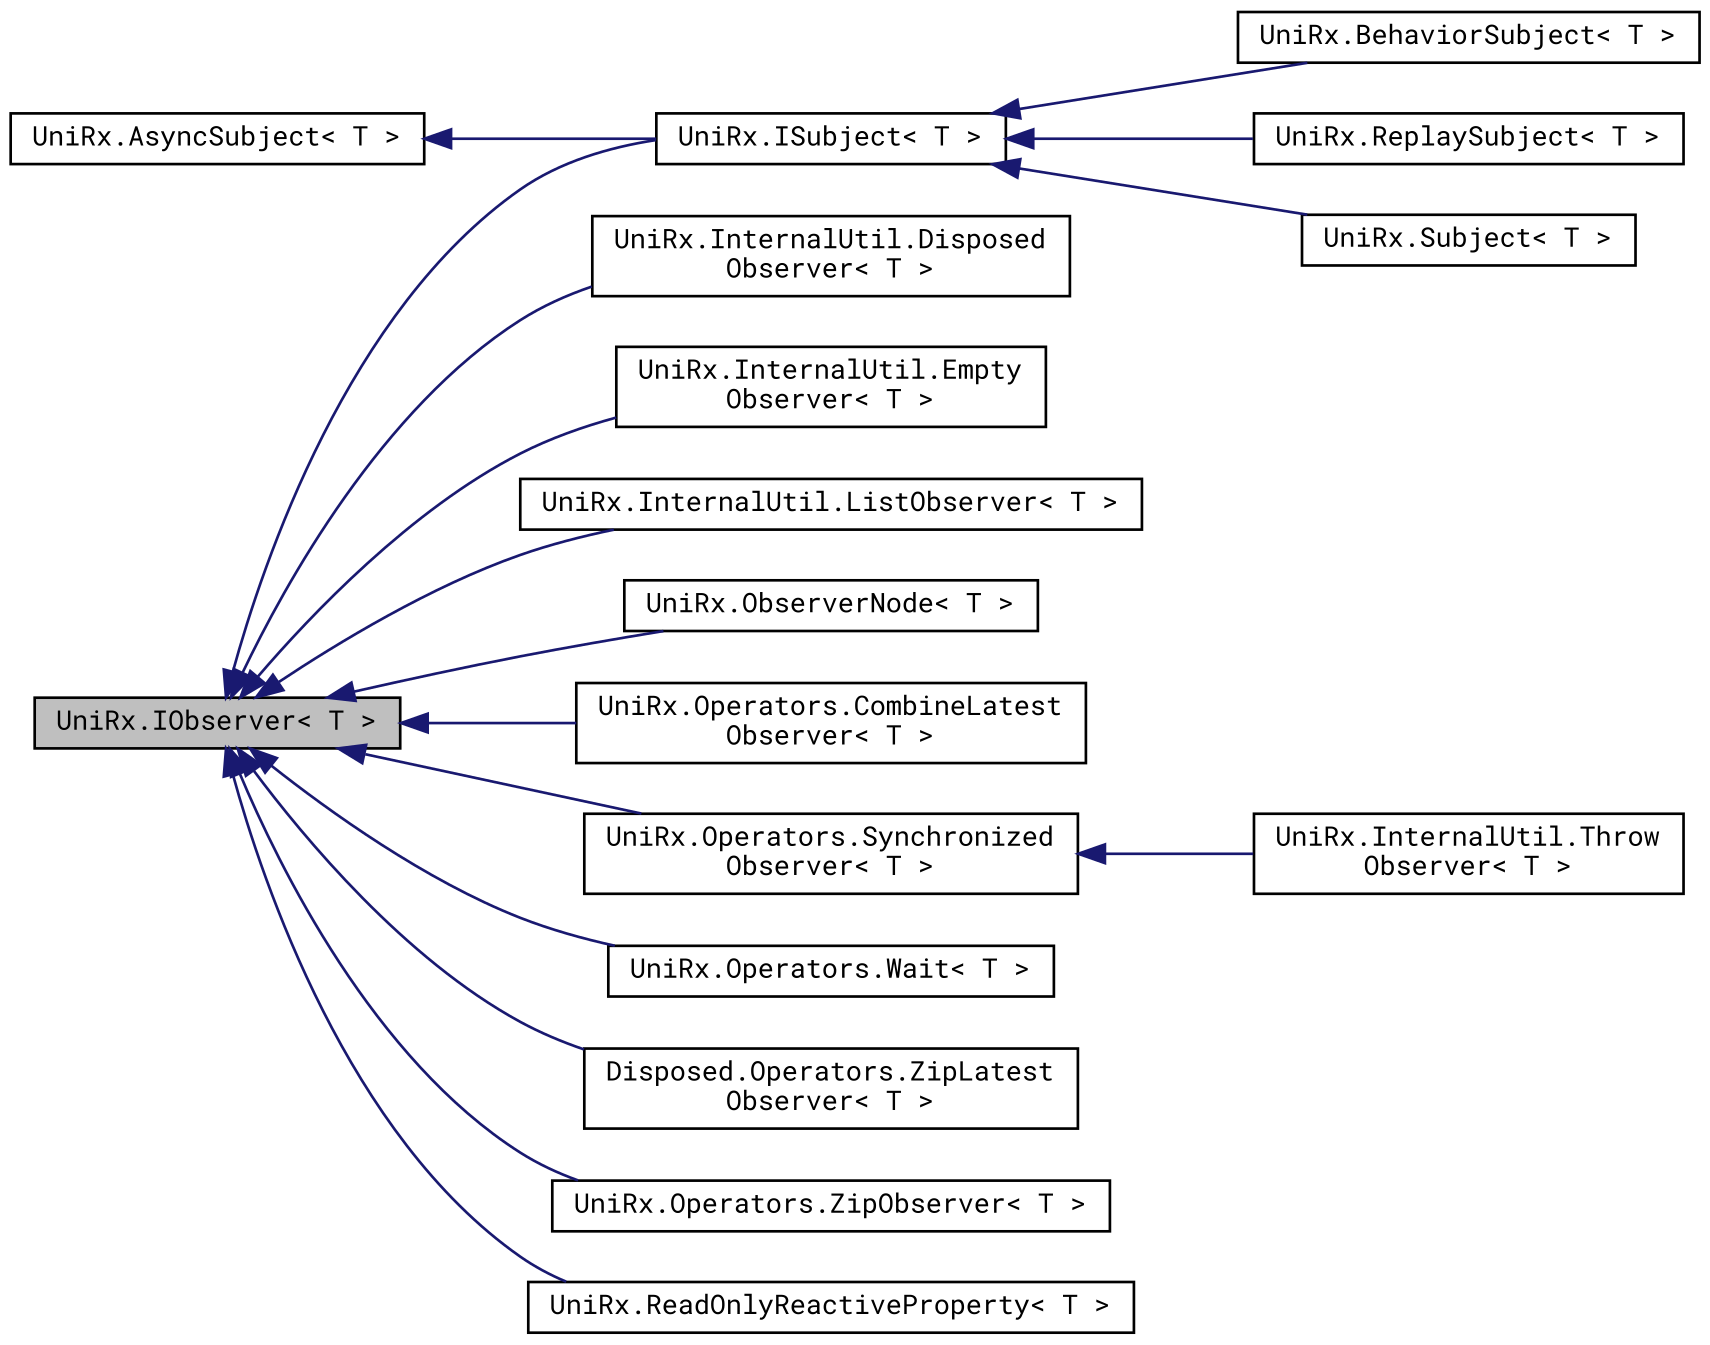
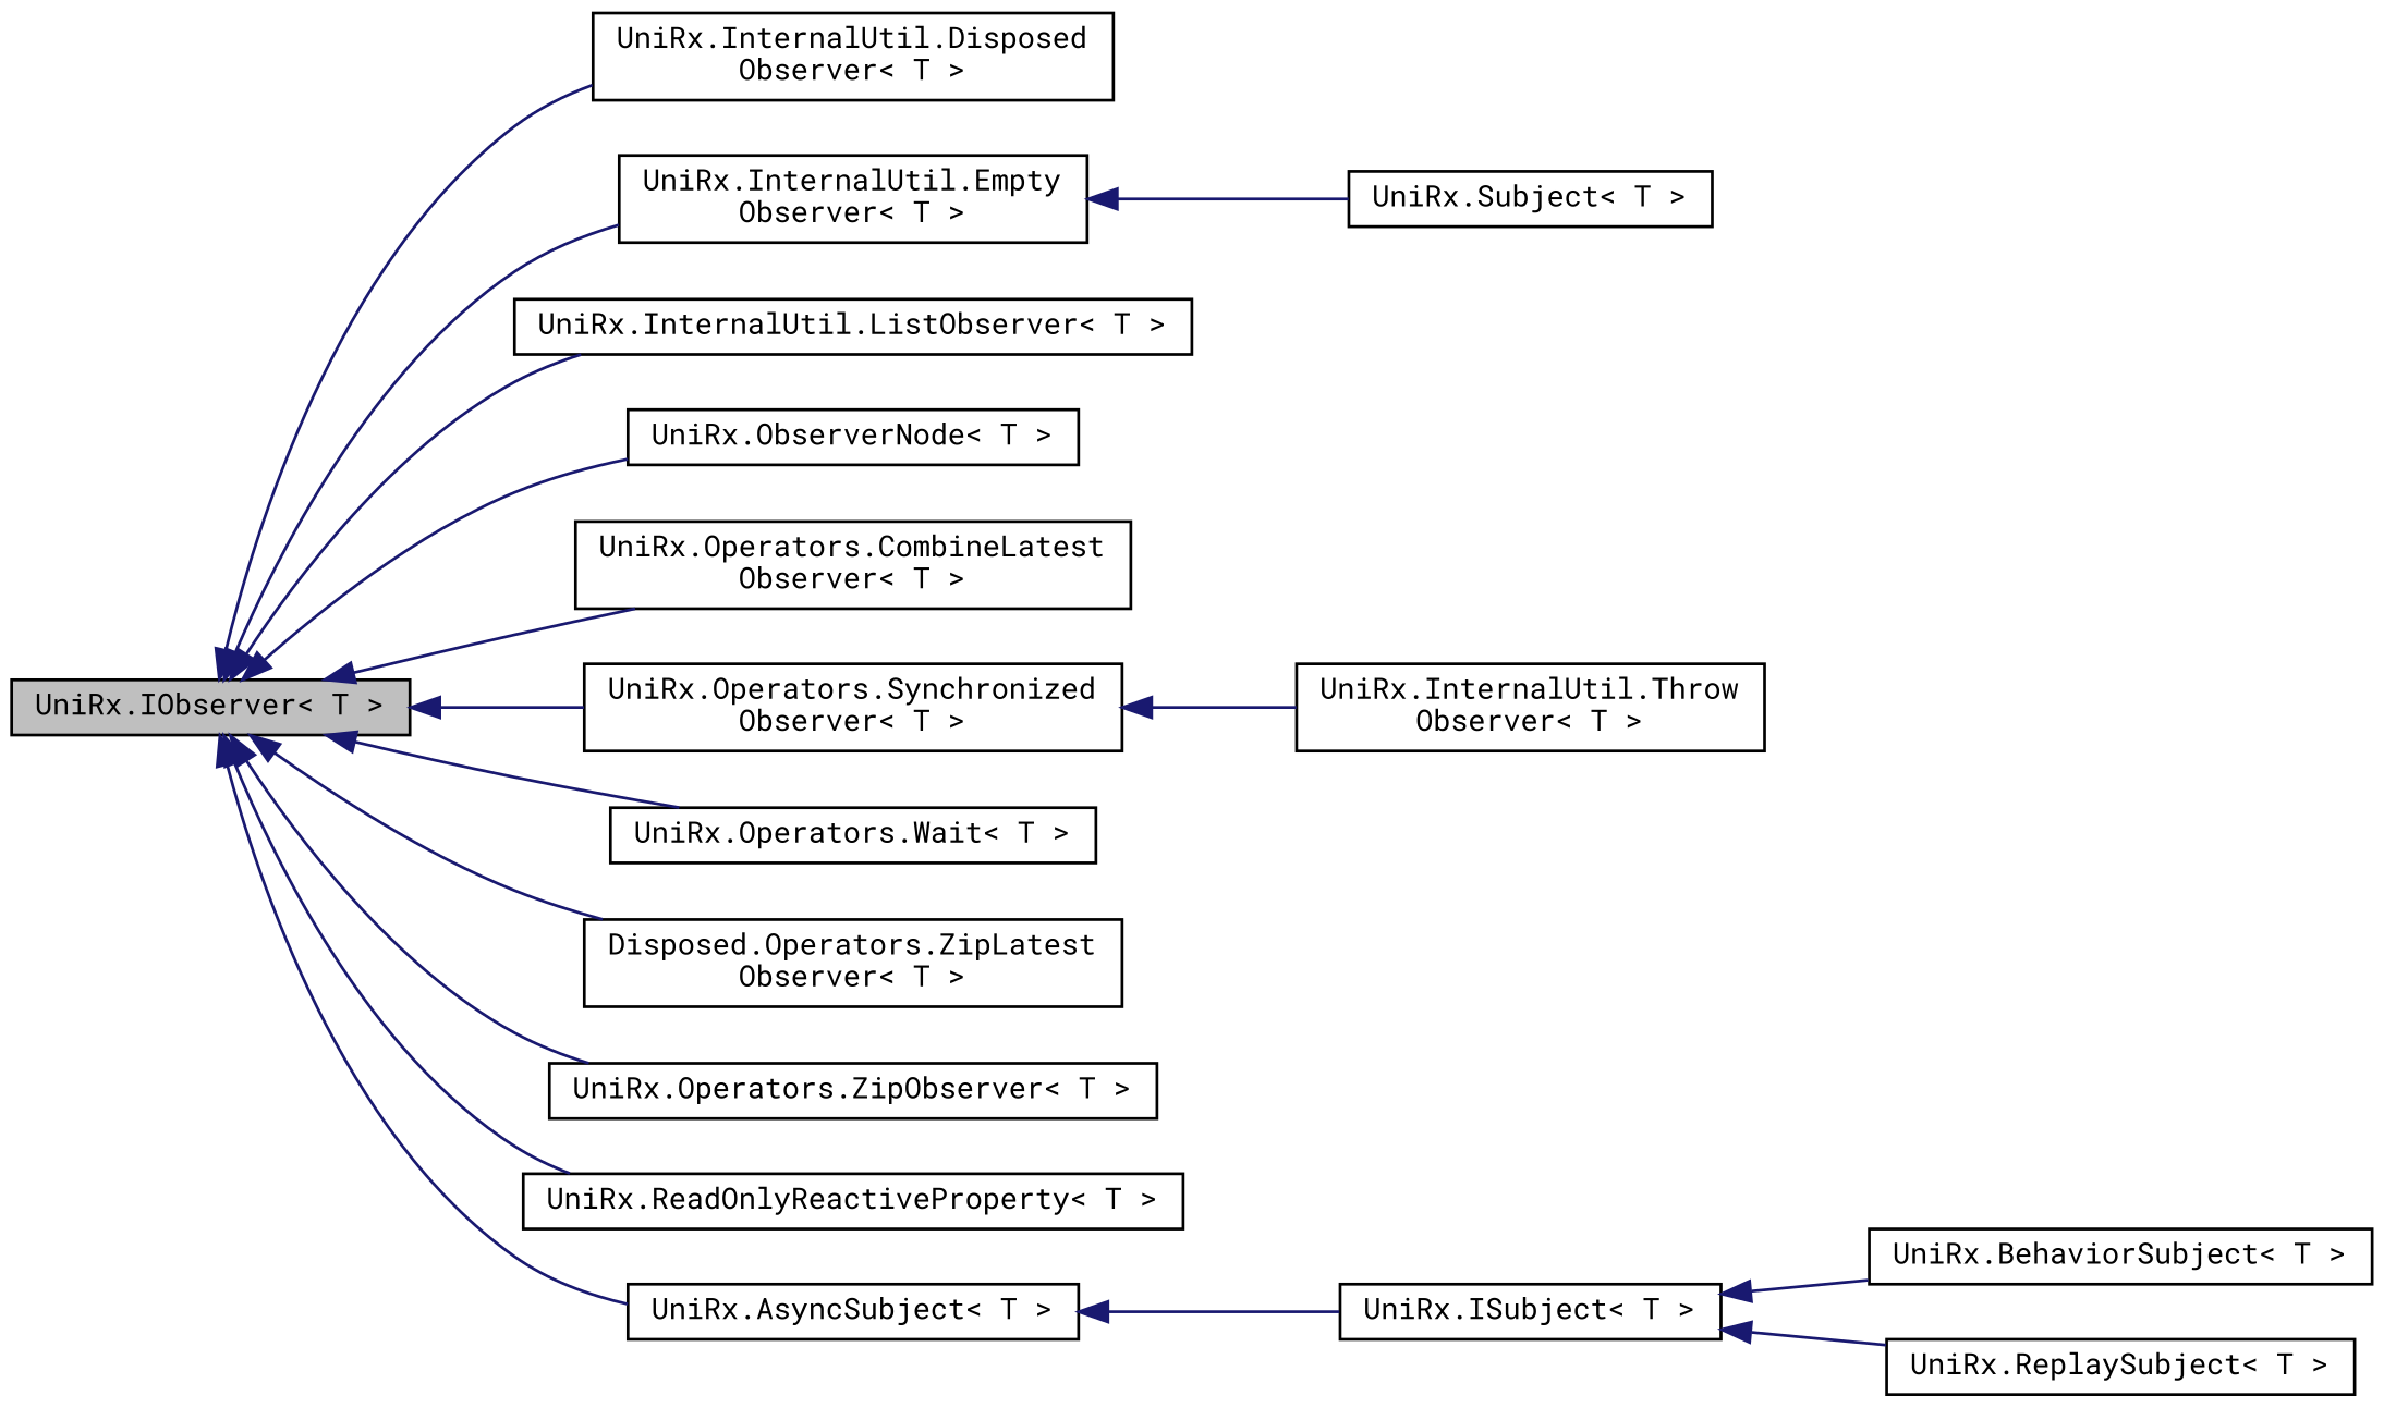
  digraph {
    fontname="Roboto Mono"
    rankdir=LR
    node [color=black fillcolor=white fontname="Roboto Mono" fontsize=10 shape=record style=filled]
    edge [color=midnightblue dir=back fontname="Roboto Mono" fontsize=10 labelfontname=Helvetica labelfontsize=10 style=solid]
    n1 [fillcolor=grey75 fontcolor=black height=0.2 label="UniRx.IObserver\< T \>" width=0.4]
    n2 [height=0.2 label="UniRx.ISubject\< T \>" width=0.4]
    n3 [height=0.2 label="UniRx.InternalUtil.Disposed\lObserver\< T \>" width=0.4]
    n4 [height=0.2 label="UniRx.InternalUtil.Empty\lObserver\< T \>" width=0.4]
    n5 [height=0.2 label="UniRx.InternalUtil.ListObserver\< T \>" width=0.4]
    n6 [height=0.2 label="UniRx.ObserverNode\< T \>" width=0.4]
    n7 [height=0.2 label="UniRx.Operators.CombineLatest\lObserver\< T \>" width=0.4]
    n8 [height=0.2 label="UniRx.Operators.Synchronized\lObserver\< T \>" width=0.4]
    n9 [height=0.2 label="UniRx.Operators.Wait\< T \>" width=0.4]
    n10 [height=0.2 label="Disposed.Operators.ZipLatest\lObserver\< T \>" width=0.4]
    n11 [height=0.2 label="UniRx.Operators.ZipObserver\< T \>" width=0.4]
    n12 [height=0.2 label="UniRx.ReadOnlyReactiveProperty\< T \>" width=0.4]
    n13 [height=0.2 label="UniRx.BehaviorSubject\< T \>" width=0.4]
    n14 [height=0.2 label="UniRx.ReplaySubject\< T \>" width=0.4]
    n15 [height=0.2 label="UniRx.Subject\< T \>" width=0.4]
    n16 [height=0.2 label="UniRx.InternalUtil.Throw\lObserver\< T \>" width=0.4]
    n17 [height=0.2 label="UniRx.AsyncSubject\< T \>" width=0.4]
-   n1 -> n2
+   n1 -> n17
    n1 -> n3
    n1 -> n4
    n1 -> n5
    n1 -> n6
    n1 -> n7
    n1 -> n8
    n1 -> n9
    n1 -> n10
    n1 -> n11
    n1 -> n12
    n2 -> n13
    n2 -> n14
-   n2 -> n15
+   n4 -> n15
    n8 -> n16
    n17 -> n2
  }
